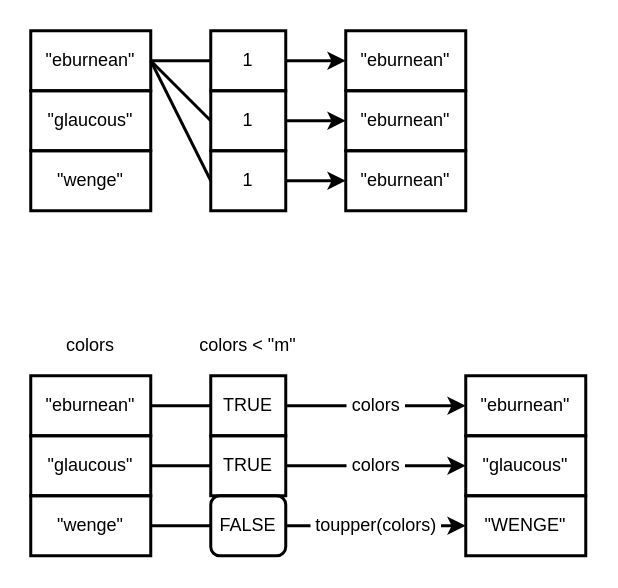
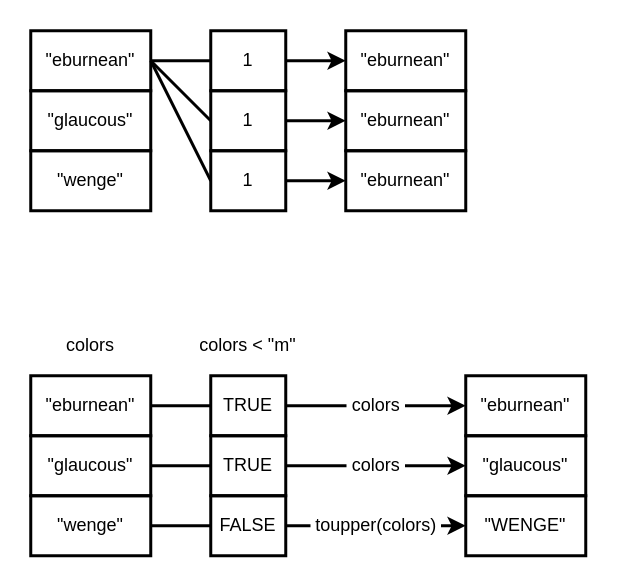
  <mxCell id="0" />
  <mxCell id="1" parent="0" />
  <mxCell id="2" value="&quot;eburnean&quot;" style="rounded=0;whiteSpace=wrap;html=1;fillColor=none;strokeWidth=2;" vertex="1" parent="1"><mxGeometry x="20" y="20" width="80" height="40" as="geometry" /></mxCell>
  <mxCell id="3" value="&quot;glaucous&quot;" style="rounded=0;whiteSpace=wrap;html=1;fillColor=none;strokeWidth=2;" vertex="1" parent="1"><mxGeometry x="20" y="60" width="80" height="40" as="geometry" /></mxCell>
  <mxCell id="4" value="&quot;wenge&quot;" style="rounded=0;whiteSpace=wrap;html=1;fillColor=none;strokeWidth=2;" vertex="1" parent="1"><mxGeometry x="20" y="100" width="80" height="40" as="geometry" /></mxCell>
  <mxCell id="5" value="1" style="rounded=0;whiteSpace=wrap;html=1;fillColor=none;strokeWidth=2;" vertex="1" parent="1"><mxGeometry x="140" y="20" width="50" height="40" as="geometry" /></mxCell>
  <mxCell id="6" value="1" style="rounded=0;whiteSpace=wrap;html=1;fillColor=none;strokeWidth=2;" vertex="1" parent="1"><mxGeometry x="140" y="60" width="50" height="40" as="geometry" /></mxCell>
  <mxCell id="7" value="1" style="rounded=0;whiteSpace=wrap;html=1;fillColor=none;strokeWidth=2;" vertex="1" parent="1"><mxGeometry x="140" y="100" width="50" height="40" as="geometry" /></mxCell>
  <mxCell id="8" value="&quot;eburnean&quot;" style="rounded=0;whiteSpace=wrap;html=1;fillColor=none;strokeWidth=2;" vertex="1" parent="1"><mxGeometry x="230" y="20" width="80" height="40" as="geometry" /></mxCell>
  <mxCell id="9" value="&quot;eburnean&quot;" style="rounded=0;whiteSpace=wrap;html=1;fillColor=none;strokeWidth=2;" vertex="1" parent="1"><mxGeometry x="230" y="60" width="80" height="40" as="geometry" /></mxCell>
  <mxCell id="10" value="&quot;eburnean&quot;" style="rounded=0;whiteSpace=wrap;html=1;fillColor=none;strokeWidth=2;" vertex="1" parent="1"><mxGeometry x="230" y="100" width="80" height="40" as="geometry" /></mxCell>
  <mxCell id="11" value="" style="endArrow=none;html=1;entryX=0;entryY=0.5;entryDx=0;entryDy=0;exitX=1;exitY=0.5;exitDx=0;exitDy=0;strokeWidth=2;" edge="1" parent="1" source="2" target="5"><mxGeometry width="50" height="50" relative="1" as="geometry"><mxPoint x="20" y="210" as="sourcePoint" /><mxPoint x="70" y="160" as="targetPoint" /></mxGeometry></mxCell>
  <mxCell id="12" value="" style="endArrow=none;html=1;entryX=0;entryY=0.5;entryDx=0;entryDy=0;exitX=1;exitY=0.5;exitDx=0;exitDy=0;strokeWidth=2;" edge="1" parent="1" source="2" target="6"><mxGeometry width="50" height="50" relative="1" as="geometry"><mxPoint x="110" y="50" as="sourcePoint" /><mxPoint x="150" y="50" as="targetPoint" /></mxGeometry></mxCell>
  <mxCell id="13" value="" style="endArrow=none;html=1;entryX=0;entryY=0.5;entryDx=0;entryDy=0;exitX=1;exitY=0.5;exitDx=0;exitDy=0;strokeWidth=2;" edge="1" parent="1" source="2" target="7"><mxGeometry width="50" height="50" relative="1" as="geometry"><mxPoint x="110" y="50" as="sourcePoint" /><mxPoint x="150" y="90" as="targetPoint" /></mxGeometry></mxCell>
  <mxCell id="14" value="" style="endArrow=classic;html=1;entryX=0;entryY=0.5;entryDx=0;entryDy=0;exitX=1;exitY=0.5;exitDx=0;exitDy=0;strokeWidth=2;" edge="1" parent="1" source="5" target="8"><mxGeometry width="50" height="50" relative="1" as="geometry"><mxPoint x="20" y="210" as="sourcePoint" /><mxPoint x="70" y="160" as="targetPoint" /></mxGeometry></mxCell>
  <mxCell id="15" value="" style="endArrow=classic;html=1;entryX=0;entryY=0.5;entryDx=0;entryDy=0;exitX=1;exitY=0.5;exitDx=0;exitDy=0;strokeWidth=2;" edge="1" parent="1" source="6" target="9"><mxGeometry width="50" height="50" relative="1" as="geometry"><mxPoint x="200" y="50" as="sourcePoint" /><mxPoint x="240" y="50" as="targetPoint" /></mxGeometry></mxCell>
  <mxCell id="16" value="" style="endArrow=classic;html=1;entryX=0;entryY=0.5;entryDx=0;entryDy=0;exitX=1;exitY=0.5;exitDx=0;exitDy=0;strokeWidth=2;" edge="1" parent="1" source="7" target="10"><mxGeometry width="50" height="50" relative="1" as="geometry"><mxPoint x="200" y="90" as="sourcePoint" /><mxPoint x="240" y="90" as="targetPoint" /></mxGeometry></mxCell>
  <mxCell id="17" value="&quot;eburnean&quot;" style="rounded=0;whiteSpace=wrap;html=1;fillColor=none;strokeWidth=2;" vertex="1" parent="1"><mxGeometry x="20" y="250" width="80" height="40" as="geometry" /></mxCell>
  <mxCell id="18" value="&quot;glaucous&quot;" style="rounded=0;whiteSpace=wrap;html=1;fillColor=none;strokeWidth=2;" vertex="1" parent="1"><mxGeometry x="20" y="290" width="80" height="40" as="geometry" /></mxCell>
  <mxCell id="19" value="&quot;wenge&quot;" style="rounded=0;whiteSpace=wrap;html=1;fillColor=none;strokeWidth=2;" vertex="1" parent="1"><mxGeometry x="20" y="330" width="80" height="40" as="geometry" /></mxCell>
  <mxCell id="20" value="TRUE" style="rounded=0;whiteSpace=wrap;html=1;fillColor=none;strokeWidth=2;" vertex="1" parent="1"><mxGeometry x="140" y="250" width="50" height="40" as="geometry" /></mxCell>
  <mxCell id="21" value="TRUE" style="rounded=0;whiteSpace=wrap;html=1;fillColor=none;strokeWidth=2;" vertex="1" parent="1"><mxGeometry x="140" y="290" width="50" height="40" as="geometry" /></mxCell>
- <mxCell id="22" value="FALSE" style="whiteSpace=wrap;html=1;fillColor=none;strokeWidth=2;rounded=1;" vertex="1" parent="1"><mxGeometry x="140" y="330" width="50" height="40" as="geometry" /></mxCell>
+ <mxCell id="22" value="FALSE" style="rounded=0;whiteSpace=wrap;html=1;fillColor=none;strokeWidth=2;" vertex="1" parent="1"><mxGeometry x="140" y="330" width="50" height="40" as="geometry" /></mxCell>
  <mxCell id="23" value="&quot;eburnean&quot;" style="rounded=0;whiteSpace=wrap;html=1;fillColor=none;strokeWidth=2;" vertex="1" parent="1"><mxGeometry x="310" y="250" width="80" height="40" as="geometry" /></mxCell>
  <mxCell id="24" value="&quot;glaucous&quot;" style="rounded=0;whiteSpace=wrap;html=1;fillColor=none;strokeWidth=2;" vertex="1" parent="1"><mxGeometry x="310" y="290" width="80" height="40" as="geometry" /></mxCell>
  <mxCell id="25" value="&quot;WENGE&quot;" style="rounded=0;whiteSpace=wrap;html=1;fillColor=none;strokeWidth=2;" vertex="1" parent="1"><mxGeometry x="310" y="330" width="80" height="40" as="geometry" /></mxCell>
  <mxCell id="26" value="colors" style="text;html=1;strokeColor=none;fillColor=none;align=center;verticalAlign=middle;whiteSpace=wrap;rounded=0;" vertex="1" parent="1"><mxGeometry x="40" y="220" width="40" height="20" as="geometry" /></mxCell>
  <mxCell id="27" value="colors &amp;lt; &quot;m&quot;" style="text;html=1;strokeColor=none;fillColor=none;align=center;verticalAlign=middle;whiteSpace=wrap;rounded=0;" vertex="1" parent="1"><mxGeometry x="130" y="220" width="70" height="20" as="geometry" /></mxCell>
  <mxCell id="28" value="&lt;font style=&quot;font-size: 12px&quot;&gt;&amp;nbsp;colors&amp;nbsp;&lt;/font&gt;" style="endArrow=classic;html=1;strokeWidth=2;entryX=0;entryY=0.5;entryDx=0;entryDy=0;exitX=1;exitY=0.5;exitDx=0;exitDy=0;" edge="1" parent="1" source="20" target="23"><mxGeometry width="50" height="50" relative="1" as="geometry"><mxPoint x="20" y="440" as="sourcePoint" /><mxPoint x="70" y="390" as="targetPoint" /></mxGeometry></mxCell>
  <mxCell id="29" value="&lt;font style=&quot;font-size: 12px&quot;&gt;&amp;nbsp;colors&amp;nbsp;&lt;/font&gt;" style="endArrow=classic;html=1;strokeWidth=2;entryX=0;entryY=0.5;entryDx=0;entryDy=0;exitX=1;exitY=0.5;exitDx=0;exitDy=0;" edge="1" parent="1" source="21" target="24"><mxGeometry width="50" height="50" relative="1" as="geometry"><mxPoint x="200" y="280" as="sourcePoint" /><mxPoint x="320" y="280" as="targetPoint" /></mxGeometry></mxCell>
  <mxCell id="30" value="&lt;span style=&quot;font-size: 12px&quot;&gt;&amp;nbsp;toupper(colors)&amp;nbsp;&lt;/span&gt;&lt;br&gt;" style="endArrow=classic;html=1;strokeWidth=2;exitX=1;exitY=0.5;exitDx=0;exitDy=0;" edge="1" parent="1" source="22" target="25"><mxGeometry width="50" height="50" relative="1" as="geometry"><mxPoint x="200" y="320" as="sourcePoint" /><mxPoint x="320" y="320" as="targetPoint" /></mxGeometry></mxCell>
  <mxCell id="31" value="" style="endArrow=none;html=1;strokeWidth=2;entryX=0;entryY=0.5;entryDx=0;entryDy=0;exitX=1;exitY=0.5;exitDx=0;exitDy=0;" edge="1" parent="1" source="17" target="20"><mxGeometry width="50" height="50" relative="1" as="geometry"><mxPoint x="20" y="440" as="sourcePoint" /><mxPoint x="70" y="390" as="targetPoint" /></mxGeometry></mxCell>
  <mxCell id="32" value="" style="endArrow=none;html=1;strokeWidth=2;entryX=0;entryY=0.5;entryDx=0;entryDy=0;exitX=1;exitY=0.5;exitDx=0;exitDy=0;" edge="1" parent="1" source="18" target="21"><mxGeometry width="50" height="50" relative="1" as="geometry"><mxPoint x="110" y="280" as="sourcePoint" /><mxPoint x="150" y="280" as="targetPoint" /></mxGeometry></mxCell>
  <mxCell id="33" value="" style="endArrow=none;html=1;strokeWidth=2;entryX=0;entryY=0.5;entryDx=0;entryDy=0;exitX=1;exitY=0.5;exitDx=0;exitDy=0;" edge="1" parent="1" source="19" target="22"><mxGeometry width="50" height="50" relative="1" as="geometry"><mxPoint x="110" y="320" as="sourcePoint" /><mxPoint x="150" y="320" as="targetPoint" /></mxGeometry></mxCell>
